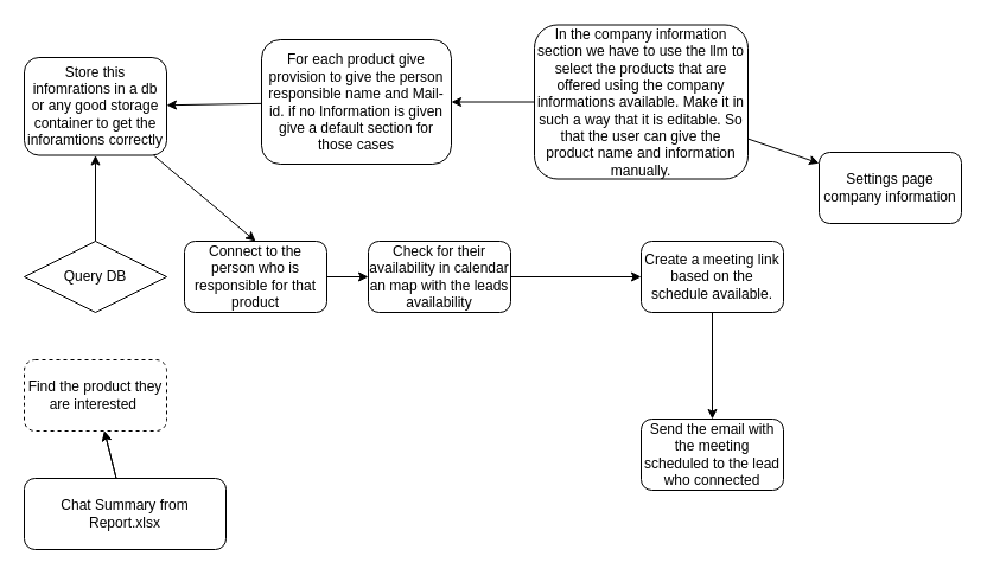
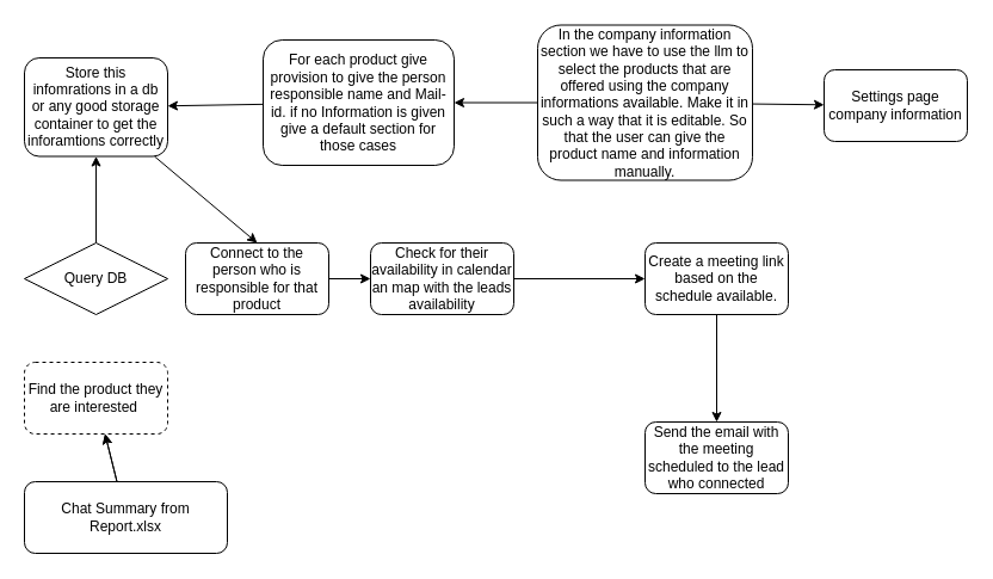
  <mxCell id="0" />
  <mxCell id="1" parent="0" />
  <mxCell id="2" value="" style="edgeStyle=none;html=1;" parent="1" source="3" target="12" edge="1"><mxGeometry relative="1" as="geometry" /></mxCell>
  <mxCell id="3" value="Chat Summary from Report.xlsx" style="rounded=1;whiteSpace=wrap;html=1;" parent="1" vertex="1"><mxGeometry x="20" y="403" width="170" height="60" as="geometry" /></mxCell>
  <mxCell id="4" value="" style="edgeStyle=none;html=1;" parent="1" source="5" target="7" edge="1"><mxGeometry relative="1" as="geometry" /></mxCell>
  <mxCell id="5" value="Connect to the person who is responsible for that product" style="whiteSpace=wrap;html=1;rounded=1;" parent="1" vertex="1"><mxGeometry x="155" y="203" width="120" height="60" as="geometry" /></mxCell>
  <mxCell id="6" value="" style="edgeStyle=none;html=1;" parent="1" source="7" target="9" edge="1"><mxGeometry relative="1" as="geometry" /></mxCell>
  <mxCell id="7" value="Check for their availability in calendar an map with the leads availability" style="whiteSpace=wrap;html=1;rounded=1;" parent="1" vertex="1"><mxGeometry x="310" y="203" width="120" height="60" as="geometry" /></mxCell>
  <mxCell id="8" value="" style="edgeStyle=none;html=1;" parent="1" source="9" target="10" edge="1"><mxGeometry relative="1" as="geometry" /></mxCell>
  <mxCell id="9" value="Create a meeting link based on the schedule available." style="whiteSpace=wrap;html=1;rounded=1;" parent="1" vertex="1"><mxGeometry x="540" y="203" width="120" height="60" as="geometry" /></mxCell>
  <mxCell id="10" value="Send the email with the meeting scheduled to the lead who connected" style="whiteSpace=wrap;html=1;rounded=1;" parent="1" vertex="1"><mxGeometry x="540" y="353" width="120" height="60" as="geometry" /></mxCell>
  <mxCell id="11" value="" style="edgeStyle=none;html=1;" parent="1" source="3" target="12" edge="1"><mxGeometry relative="1" as="geometry"><mxPoint x="10" y="243" as="sourcePoint" /><mxPoint x="140" y="243" as="targetPoint" /></mxGeometry></mxCell>
  <mxCell id="12" value="Find the product they are interested&amp;nbsp;" style="whiteSpace=wrap;html=1;rounded=1;dashed=1;" parent="1" vertex="1"><mxGeometry x="20" y="303" width="120" height="60" as="geometry" /></mxCell>
  <mxCell id="13" value="" style="edgeStyle=none;html=1;" parent="1" source="15" target="17" edge="1"><mxGeometry relative="1" as="geometry" /></mxCell>
  <mxCell id="14" value="" style="edgeStyle=none;html=1;" parent="1" source="15" target="20" edge="1"><mxGeometry relative="1" as="geometry" /></mxCell>
  <mxCell id="15" value="In the company information section we have to use the llm to select the products that are offered using the company informations available. Make it in such a way that it is editable. So that the user can give the product name and information manually." style="whiteSpace=wrap;html=1;rounded=1;" parent="1" vertex="1"><mxGeometry x="450" y="20.5" width="180" height="130" as="geometry" /></mxCell>
  <mxCell id="16" value="" style="edgeStyle=none;html=1;" parent="1" source="17" target="19" edge="1"><mxGeometry relative="1" as="geometry" /></mxCell>
  <mxCell id="17" value="For each product give provision to give the person responsible name and Mail-id. if no Information is given give a default section for those cases" style="whiteSpace=wrap;html=1;rounded=1;" parent="1" vertex="1"><mxGeometry x="220" y="33" width="160" height="105" as="geometry" /></mxCell>
  <mxCell id="18" style="edgeStyle=none;html=1;entryX=0.5;entryY=0;entryDx=0;entryDy=0;" parent="1" source="19" target="5" edge="1"><mxGeometry relative="1" as="geometry" /></mxCell>
  <mxCell id="19" value="Store this infomrations in a db or any good storage container to get the inforamtions correctly" style="whiteSpace=wrap;html=1;rounded=1;" parent="1" vertex="1"><mxGeometry x="20" y="48" width="120" height="82.5" as="geometry" /></mxCell>
- <mxCell id="20" value="Settings page company information" style="whiteSpace=wrap;html=1;rounded=1;" parent="1" vertex="1"><mxGeometry x="690" y="128" width="120" height="60" as="geometry" /></mxCell>
+ <mxCell id="20" value="Settings page company information" style="whiteSpace=wrap;html=1;rounded=1;" parent="1" vertex="1"><mxGeometry x="690" y="58" width="120" height="60" as="geometry" /></mxCell>
  <mxCell id="21" value="" style="edgeStyle=none;html=1;" parent="1" source="22" target="19" edge="1"><mxGeometry relative="1" as="geometry" /></mxCell>
  <mxCell id="22" value="Query DB" style="rhombus;whiteSpace=wrap;html=1;" parent="1" vertex="1"><mxGeometry x="20" y="203" width="120" height="60" as="geometry" /></mxCell>
